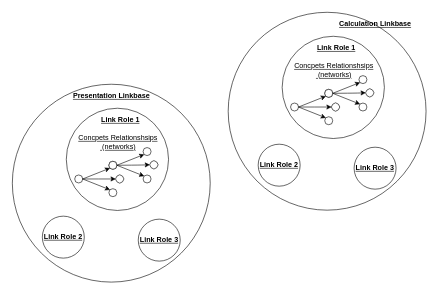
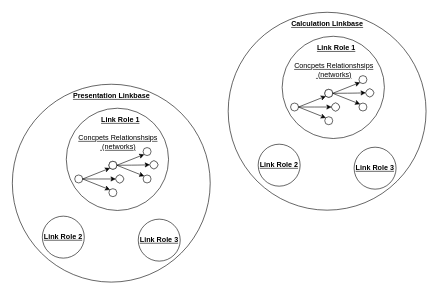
  <mxCell id="0" />
  <mxCell id="1" parent="0" />
  <mxCell id="2" value="" style="group" vertex="1" connectable="0" parent="1"><mxGeometry x="20" y="140" width="330" height="330" as="geometry" /></mxCell>
  <mxCell id="3" value="" style="ellipse;whiteSpace=wrap;html=1;aspect=fixed;" vertex="1" parent="2"><mxGeometry width="330" height="330" as="geometry" /></mxCell>
  <mxCell id="4" value="&lt;b&gt;Link Role 3&lt;/b&gt;" style="ellipse;whiteSpace=wrap;html=1;aspect=fixed;fontStyle=4" vertex="1" parent="2"><mxGeometry x="210" y="225" width="70" height="70" as="geometry" /></mxCell>
  <mxCell id="5" value="&lt;b&gt;Link Role 2&lt;/b&gt;" style="ellipse;whiteSpace=wrap;html=1;aspect=fixed;fontStyle=4" vertex="1" parent="2"><mxGeometry x="50" y="220" width="70" height="70" as="geometry" /></mxCell>
  <mxCell id="6" value="&lt;b&gt;Presentation Linkbase&lt;/b&gt;" style="text;html=1;align=center;verticalAlign=middle;resizable=0;points=[];autosize=1;strokeColor=none;fontStyle=4" vertex="1" parent="2"><mxGeometry x="95" y="10" width="140" height="20" as="geometry" /></mxCell>
  <mxCell id="7" value="" style="group" vertex="1" connectable="0" parent="2"><mxGeometry x="90" y="40" width="180" height="180" as="geometry" /></mxCell>
  <mxCell id="8" value="" style="ellipse;whiteSpace=wrap;html=1;aspect=fixed;" vertex="1" parent="7"><mxGeometry width="170.526" height="170.526" as="geometry" /></mxCell>
  <mxCell id="9" value="&lt;b&gt;Link Role 1&lt;/b&gt;" style="text;html=1;align=center;verticalAlign=middle;resizable=0;points=[];autosize=1;strokeColor=none;fontStyle=4" vertex="1" parent="7"><mxGeometry x="50" y="10" width="80" height="20" as="geometry" /></mxCell>
  <mxCell id="10" value="" style="group" vertex="1" connectable="0" parent="7"><mxGeometry x="14" y="46.57" width="153" height="102.86" as="geometry" /></mxCell>
  <mxCell id="11" value="" style="group" vertex="1" connectable="0" parent="10"><mxGeometry y="18.286" width="153" height="84.574" as="geometry" /></mxCell>
  <mxCell id="12" value="" style="group" vertex="1" connectable="0" parent="11"><mxGeometry y="23.62" width="95.971" height="60.954" as="geometry" /></mxCell>
  <mxCell id="13" value="" style="ellipse;whiteSpace=wrap;html=1;aspect=fixed;" vertex="1" parent="12"><mxGeometry y="22.858" width="13.307" height="13.307" as="geometry" /></mxCell>
  <mxCell id="14" value="" style="ellipse;whiteSpace=wrap;html=1;aspect=fixed;" vertex="1" parent="12"><mxGeometry x="57.029" width="13.307" height="13.307" as="geometry" /></mxCell>
  <mxCell id="15" value="" style="ellipse;whiteSpace=wrap;html=1;aspect=fixed;" vertex="1" parent="12"><mxGeometry x="57.029" y="45.716" width="13.307" height="13.307" as="geometry" /></mxCell>
  <mxCell id="16" value="" style="ellipse;whiteSpace=wrap;html=1;aspect=fixed;rotation=-45;" vertex="1" parent="12"><mxGeometry x="68.435" y="22.858" width="13.307" height="13.307" as="geometry" /></mxCell>
  <mxCell id="17" value="" style="endArrow=classic;html=1;entryX=0;entryY=1;entryDx=0;entryDy=0;exitX=1;exitY=0.5;exitDx=0;exitDy=0;" edge="1" parent="12" source="13" target="14"><mxGeometry width="50" height="50" relative="1" as="geometry"><mxPoint x="22.812" y="30.477" as="sourcePoint" /><mxPoint x="79.841" y="-7.619" as="targetPoint" /></mxGeometry></mxCell>
  <mxCell id="18" style="edgeStyle=orthogonalEdgeStyle;rounded=0;orthogonalLoop=1;jettySize=auto;html=1;entryX=0;entryY=0;entryDx=0;entryDy=0;" edge="1" parent="12" source="13" target="16"><mxGeometry relative="1" as="geometry" /></mxCell>
  <mxCell id="19" value="" style="endArrow=classic;html=1;exitX=1;exitY=0.5;exitDx=0;exitDy=0;entryX=0;entryY=0;entryDx=0;entryDy=0;" edge="1" parent="12" source="13" target="15"><mxGeometry width="50" height="50" relative="1" as="geometry"><mxPoint x="11.406" y="68.573" as="sourcePoint" /><mxPoint x="45.623" y="53.335" as="targetPoint" /></mxGeometry></mxCell>
  <mxCell id="20" value="" style="group" vertex="1" connectable="0" parent="11"><mxGeometry x="57.029" width="95.971" height="60.954" as="geometry" /></mxCell>
  <mxCell id="21" value="" style="ellipse;whiteSpace=wrap;html=1;aspect=fixed;" vertex="1" parent="20"><mxGeometry y="23.62" width="13.307" height="13.307" as="geometry" /></mxCell>
  <mxCell id="22" value="" style="ellipse;whiteSpace=wrap;html=1;aspect=fixed;" vertex="1" parent="20"><mxGeometry x="57.029" y="0.762" width="13.307" height="13.307" as="geometry" /></mxCell>
  <mxCell id="23" value="" style="ellipse;whiteSpace=wrap;html=1;aspect=fixed;" vertex="1" parent="20"><mxGeometry x="57.029" y="46.477" width="13.307" height="13.307" as="geometry" /></mxCell>
  <mxCell id="24" value="" style="ellipse;whiteSpace=wrap;html=1;aspect=fixed;rotation=-45;" vertex="1" parent="20"><mxGeometry x="68.435" y="22.858" width="13.307" height="13.307" as="geometry" /></mxCell>
  <mxCell id="25" value="" style="endArrow=classic;html=1;entryX=0;entryY=1;entryDx=0;entryDy=0;exitX=1;exitY=0.5;exitDx=0;exitDy=0;" edge="1" parent="20" target="22" source="21"><mxGeometry width="50" height="50" relative="1" as="geometry"><mxPoint x="22.812" y="31.239" as="sourcePoint" /><mxPoint x="79.841" y="-6.857" as="targetPoint" /></mxGeometry></mxCell>
  <mxCell id="26" value="" style="endArrow=classic;html=1;exitX=1;exitY=0.5;exitDx=0;exitDy=0;entryX=0;entryY=0;entryDx=0;entryDy=0;" edge="1" parent="20" source="21" target="23"><mxGeometry width="50" height="50" relative="1" as="geometry"><mxPoint x="11.406" y="69.335" as="sourcePoint" /><mxPoint x="45.623" y="54.097" as="targetPoint" /></mxGeometry></mxCell>
  <mxCell id="27" value="" style="endArrow=classic;html=1;entryX=0;entryY=0;entryDx=0;entryDy=0;exitX=1;exitY=0.5;exitDx=0;exitDy=0;" edge="1" parent="20" source="21" target="24"><mxGeometry width="50" height="50" relative="1" as="geometry"><mxPoint x="19.47" y="30.001" as="sourcePoint" /><mxPoint x="148.276" y="68.573" as="targetPoint" /><Array as="points"><mxPoint x="47.806" y="30.001" /></Array></mxGeometry></mxCell>
  <mxCell id="28" value="Concpets Relationshsips&lt;br&gt;&amp;nbsp;(networks)" style="text;html=1;align=center;verticalAlign=middle;resizable=0;points=[];autosize=1;strokeColor=none;fontStyle=4" vertex="1" parent="10"><mxGeometry x="-2.753" y="-5" width="150" height="30" as="geometry" /></mxCell>
  <mxCell id="29" value="" style="group" vertex="1" connectable="0" parent="1"><mxGeometry x="380" y="20" width="330" height="330" as="geometry" /></mxCell>
  <mxCell id="30" value="" style="ellipse;whiteSpace=wrap;html=1;aspect=fixed;" vertex="1" parent="29"><mxGeometry width="330" height="330" as="geometry" /></mxCell>
  <mxCell id="31" value="&lt;b&gt;Link Role 3&lt;/b&gt;" style="ellipse;whiteSpace=wrap;html=1;aspect=fixed;fontStyle=4" vertex="1" parent="29"><mxGeometry x="210" y="225" width="70" height="70" as="geometry" /></mxCell>
  <mxCell id="32" value="&lt;b&gt;Link Role 2&lt;/b&gt;" style="ellipse;whiteSpace=wrap;html=1;aspect=fixed;fontStyle=4" vertex="1" parent="29"><mxGeometry x="50" y="220" width="70" height="70" as="geometry" /></mxCell>
- <mxCell id="33" value="&lt;b&gt;Calculation Linkbase&lt;/b&gt;" style="text;html=1;align=center;verticalAlign=middle;resizable=0;points=[];autosize=1;strokeColor=none;fontStyle=4" vertex="1" parent="29"><mxGeometry x="175" y="10" width="140" height="20" as="geometry" /></mxCell>
+ <mxCell id="33" value="&lt;b&gt;Calculation Linkbase&lt;/b&gt;" style="text;html=1;align=center;verticalAlign=middle;resizable=0;points=[];autosize=1;strokeColor=none;fontStyle=4" vertex="1" parent="29"><mxGeometry x="95" y="10" width="140" height="20" as="geometry" /></mxCell>
  <mxCell id="34" value="" style="group" vertex="1" connectable="0" parent="29"><mxGeometry x="90" y="40" width="180" height="180" as="geometry" /></mxCell>
  <mxCell id="35" value="" style="ellipse;whiteSpace=wrap;html=1;aspect=fixed;" vertex="1" parent="34"><mxGeometry width="170.526" height="170.526" as="geometry" /></mxCell>
  <mxCell id="36" value="&lt;b&gt;Link Role 1&lt;/b&gt;" style="text;html=1;align=center;verticalAlign=middle;resizable=0;points=[];autosize=1;strokeColor=none;fontStyle=4" vertex="1" parent="34"><mxGeometry x="50" y="10" width="80" height="20" as="geometry" /></mxCell>
  <mxCell id="37" value="" style="group" vertex="1" connectable="0" parent="34"><mxGeometry x="14" y="46.57" width="153" height="102.86" as="geometry" /></mxCell>
  <mxCell id="38" value="" style="group" vertex="1" connectable="0" parent="37"><mxGeometry y="18.286" width="153" height="84.574" as="geometry" /></mxCell>
  <mxCell id="39" value="" style="group" vertex="1" connectable="0" parent="38"><mxGeometry y="23.62" width="95.971" height="60.954" as="geometry" /></mxCell>
  <mxCell id="40" value="" style="ellipse;whiteSpace=wrap;html=1;aspect=fixed;" vertex="1" parent="39"><mxGeometry y="22.858" width="13.307" height="13.307" as="geometry" /></mxCell>
  <mxCell id="41" value="" style="ellipse;whiteSpace=wrap;html=1;aspect=fixed;" vertex="1" parent="39"><mxGeometry x="57.029" width="13.307" height="13.307" as="geometry" /></mxCell>
  <mxCell id="42" value="" style="ellipse;whiteSpace=wrap;html=1;aspect=fixed;" vertex="1" parent="39"><mxGeometry x="57.029" y="45.716" width="13.307" height="13.307" as="geometry" /></mxCell>
  <mxCell id="43" value="" style="ellipse;whiteSpace=wrap;html=1;aspect=fixed;rotation=-45;" vertex="1" parent="39"><mxGeometry x="68.435" y="22.858" width="13.307" height="13.307" as="geometry" /></mxCell>
  <mxCell id="44" value="" style="endArrow=classic;html=1;entryX=0;entryY=1;entryDx=0;entryDy=0;exitX=1;exitY=0.5;exitDx=0;exitDy=0;" edge="1" parent="39" source="40" target="41"><mxGeometry width="50" height="50" relative="1" as="geometry"><mxPoint x="22.812" y="30.477" as="sourcePoint" /><mxPoint x="79.841" y="-7.619" as="targetPoint" /></mxGeometry></mxCell>
  <mxCell id="45" style="edgeStyle=orthogonalEdgeStyle;rounded=0;orthogonalLoop=1;jettySize=auto;html=1;entryX=0;entryY=0;entryDx=0;entryDy=0;" edge="1" parent="39" source="40" target="43"><mxGeometry relative="1" as="geometry" /></mxCell>
  <mxCell id="46" value="" style="endArrow=classic;html=1;exitX=1;exitY=0.5;exitDx=0;exitDy=0;entryX=0;entryY=0;entryDx=0;entryDy=0;" edge="1" parent="39" source="40" target="42"><mxGeometry width="50" height="50" relative="1" as="geometry"><mxPoint x="11.406" y="68.573" as="sourcePoint" /><mxPoint x="45.623" y="53.335" as="targetPoint" /></mxGeometry></mxCell>
  <mxCell id="47" value="" style="group" vertex="1" connectable="0" parent="38"><mxGeometry x="57.029" width="95.971" height="60.954" as="geometry" /></mxCell>
  <mxCell id="48" value="" style="ellipse;whiteSpace=wrap;html=1;aspect=fixed;" vertex="1" parent="47"><mxGeometry y="23.62" width="13.307" height="13.307" as="geometry" /></mxCell>
  <mxCell id="49" value="" style="ellipse;whiteSpace=wrap;html=1;aspect=fixed;" vertex="1" parent="47"><mxGeometry x="57.029" y="0.762" width="13.307" height="13.307" as="geometry" /></mxCell>
  <mxCell id="50" value="" style="ellipse;whiteSpace=wrap;html=1;aspect=fixed;" vertex="1" parent="47"><mxGeometry x="57.029" y="46.477" width="13.307" height="13.307" as="geometry" /></mxCell>
  <mxCell id="51" value="" style="ellipse;whiteSpace=wrap;html=1;aspect=fixed;rotation=-45;" vertex="1" parent="47"><mxGeometry x="68.435" y="22.858" width="13.307" height="13.307" as="geometry" /></mxCell>
  <mxCell id="52" value="" style="endArrow=classic;html=1;entryX=0;entryY=1;entryDx=0;entryDy=0;exitX=1;exitY=0.5;exitDx=0;exitDy=0;" edge="1" parent="47" source="48" target="49"><mxGeometry width="50" height="50" relative="1" as="geometry"><mxPoint x="22.812" y="31.239" as="sourcePoint" /><mxPoint x="79.841" y="-6.857" as="targetPoint" /></mxGeometry></mxCell>
  <mxCell id="53" value="" style="endArrow=classic;html=1;exitX=1;exitY=0.5;exitDx=0;exitDy=0;entryX=0;entryY=0;entryDx=0;entryDy=0;" edge="1" parent="47" source="48" target="50"><mxGeometry width="50" height="50" relative="1" as="geometry"><mxPoint x="11.406" y="69.335" as="sourcePoint" /><mxPoint x="45.623" y="54.097" as="targetPoint" /></mxGeometry></mxCell>
  <mxCell id="54" value="" style="endArrow=classic;html=1;entryX=0;entryY=0;entryDx=0;entryDy=0;exitX=1;exitY=0.5;exitDx=0;exitDy=0;" edge="1" parent="47" source="48" target="51"><mxGeometry width="50" height="50" relative="1" as="geometry"><mxPoint x="19.47" y="30.001" as="sourcePoint" /><mxPoint x="148.276" y="68.573" as="targetPoint" /><Array as="points"><mxPoint x="47.806" y="30.001" /></Array></mxGeometry></mxCell>
  <mxCell id="55" value="Concpets Relationshsips&lt;br&gt;&amp;nbsp;(networks)" style="text;html=1;align=center;verticalAlign=middle;resizable=0;points=[];autosize=1;strokeColor=none;fontStyle=4" vertex="1" parent="37"><mxGeometry x="-2.753" y="-5" width="150" height="30" as="geometry" /></mxCell>
